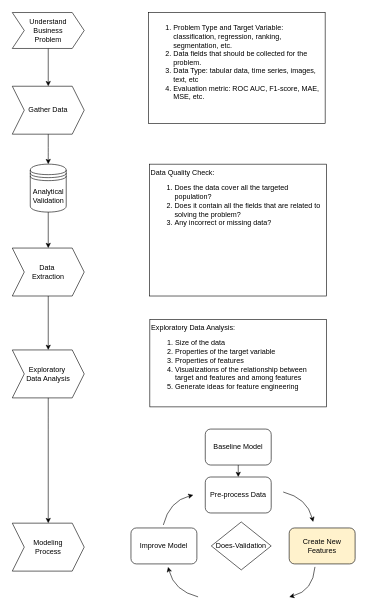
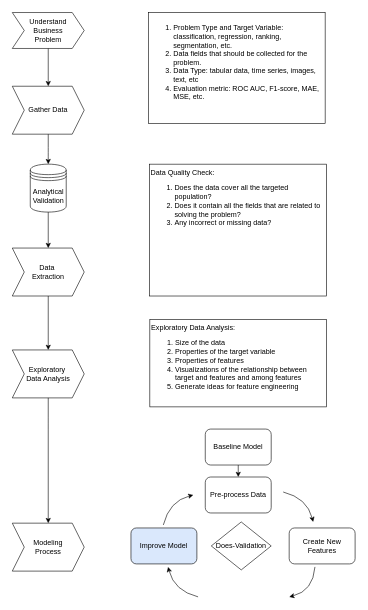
  <mxCell id="0" />
  <mxCell id="1" parent="0" />
  <mxCell id="2" value="&lt;div&gt;Understand&lt;/div&gt;Business&lt;div&gt;Problem&lt;/div&gt;" style="shape=step;perimeter=stepPerimeter;whiteSpace=wrap;html=1;fixedSize=1;fillColor=#FFFFFF;fontColor=#000000;labelBorderColor=none;strokeColor=#000000;shadow=0;" parent="1" vertex="1"><mxGeometry x="20" y="20" width="120" height="60" as="geometry" /></mxCell>
  <mxCell id="3" value="Gather Data" style="shape=step;perimeter=stepPerimeter;whiteSpace=wrap;html=1;fixedSize=1;size=20;strokeColor=#000000;fillColor=#FFFFFF;fontColor=#000000;shadow=0;labelBorderColor=none;" parent="1" vertex="1"><mxGeometry x="20" y="143" width="120" height="80" as="geometry" /></mxCell>
  <mxCell id="4" value="Data&amp;nbsp;&lt;div&gt;Extraction&lt;/div&gt;" style="shape=step;perimeter=stepPerimeter;whiteSpace=wrap;html=1;fixedSize=1;fontColor=#000000;strokeColor=#000000;shadow=0;labelBorderColor=none;fillColor=#FFFFFF;" parent="1" vertex="1"><mxGeometry x="20" y="413" width="120" height="80" as="geometry" /></mxCell>
  <mxCell id="5" value="Exploratory&amp;nbsp;&lt;div&gt;Data Analysis&lt;/div&gt;" style="shape=step;perimeter=stepPerimeter;whiteSpace=wrap;html=1;fixedSize=1;fontColor=#000000;strokeColor=#000000;shadow=0;labelBorderColor=none;fillColor=#FFFFFF;" parent="1" vertex="1"><mxGeometry x="20" y="583" width="120" height="80" as="geometry" /></mxCell>
  <mxCell id="6" value="&lt;span&gt;Analytical&lt;/span&gt;&lt;div&gt;Validation&lt;/div&gt;" style="shape=datastore;html=1;labelBackgroundColor=none;fillColor=#FFFFFF;strokeColor=#000000;fontColor=#000000;shadow=0;labelBorderColor=none;" parent="1" vertex="1"><mxGeometry x="50" y="273" width="60" height="80" as="geometry" /></mxCell>
  <mxCell id="7" value="&lt;div style=&quot;text-align: left&quot;&gt;&lt;ol&gt;&lt;li&gt;&lt;span style=&quot;background-color: initial; letter-spacing: 0px;&quot;&gt;Problem Type and Target Variable: classification, regression, ranking, segmentation, etc&lt;/span&gt;&lt;span style=&quot;background-color: initial;&quot;&gt;.&lt;/span&gt;&lt;/li&gt;&lt;li&gt;&lt;font&gt;Data fields that should be collected for the problem.&lt;/font&gt;&lt;/li&gt;&lt;li&gt;&lt;font&gt;Data Type: tabular data, time series, images, text, etc&lt;br&gt;&lt;/font&gt;&lt;/li&gt;&lt;li&gt;&lt;span style=&quot;letter-spacing: 0px&quot;&gt;&lt;font&gt;Evaluation metric: ROC AUC, F1-score, MAE, MSE, etc.&lt;/font&gt;&lt;/span&gt;&lt;/li&gt;&lt;/ol&gt;&lt;/div&gt;" style="text;html=1;strokeColor=#000000;fillColor=none;align=left;verticalAlign=top;whiteSpace=wrap;rounded=0;horizontal=1;labelBorderColor=none;fontColor=#000000;shadow=0;" parent="1" vertex="1"><mxGeometry x="247" y="20" width="295" height="185" as="geometry" /></mxCell>
  <mxCell id="8" value="&lt;div style=&quot;text-align: left&quot;&gt;&lt;div&gt;Data Quality Check:&lt;/div&gt;&lt;ol&gt;&lt;li&gt;&lt;span style=&quot;letter-spacing: 0px&quot;&gt;Does the data cover all the targeted population?&lt;/span&gt;&lt;/li&gt;&lt;li&gt;Does it contain all the fields that are related to solving the problem?&lt;/li&gt;&lt;li&gt;Any incorrect or missing data?&lt;/li&gt;&lt;/ol&gt;&lt;/div&gt;" style="text;html=1;strokeColor=#000000;fillColor=none;align=left;verticalAlign=top;whiteSpace=wrap;rounded=0;horizontal=1;labelBorderColor=none;fontColor=#000000;shadow=0;" parent="1" vertex="1"><mxGeometry x="249" y="273" width="295" height="220" as="geometry" /></mxCell>
  <mxCell id="9" value="" style="curved=1;endArrow=classic;html=1;fontColor=#000000;strokeColor=#000000;shadow=0;labelBorderColor=none;" parent="1" edge="1"><mxGeometry width="50" height="50" relative="1" as="geometry"><mxPoint x="272" y="875" as="sourcePoint" /><mxPoint x="322" y="825" as="targetPoint" /><Array as="points"><mxPoint x="282" y="835" /></Array></mxGeometry></mxCell>
  <mxCell id="10" value="" style="endArrow=classic;html=1;entryX=0.5;entryY=0;exitX=0.5;exitY=1;fontColor=#000000;strokeColor=#000000;shadow=0;labelBorderColor=none;" parent="1" source="6" target="4" edge="1"><mxGeometry width="50" height="50" relative="1" as="geometry"><mxPoint x="62" y="395" as="sourcePoint" /><mxPoint x="112" y="345" as="targetPoint" /></mxGeometry></mxCell>
  <mxCell id="11" value="" style="endArrow=classic;html=1;exitX=0.5;exitY=1;strokeColor=#000000;exitDx=0;exitDy=0;entryX=0.5;entryY=0;entryDx=0;entryDy=0;fontColor=#000000;shadow=0;labelBorderColor=none;" parent="1" source="2" target="3" edge="1"><mxGeometry width="50" height="50" relative="1" as="geometry"><mxPoint x="-250" y="755" as="sourcePoint" /><mxPoint x="78" y="144" as="targetPoint" /></mxGeometry></mxCell>
  <mxCell id="12" value="" style="endArrow=classic;html=1;exitX=0.5;exitY=1;entryX=0.5;entryY=0;labelBackgroundColor=#000000;fontColor=#000000;labelBorderColor=none;strokeColor=#000000;shadow=0;" parent="1" source="3" target="6" edge="1"><mxGeometry width="50" height="50" relative="1" as="geometry"><mxPoint x="-120" y="305" as="sourcePoint" /><mxPoint x="-60" y="305" as="targetPoint" /><Array as="points"><mxPoint x="80" y="255" /></Array></mxGeometry></mxCell>
  <mxCell id="13" value="" style="endArrow=classic;html=1;exitX=0.5;exitY=1;fontColor=#000000;strokeColor=#000000;shadow=0;labelBorderColor=none;" parent="1" source="4" target="5" edge="1"><mxGeometry width="50" height="50" relative="1" as="geometry"><mxPoint x="3" y="305" as="sourcePoint" /><mxPoint x="51" y="305" as="targetPoint" /></mxGeometry></mxCell>
  <mxCell id="14" value="" style="curved=1;endArrow=classic;html=1;fontColor=#000000;strokeColor=#000000;shadow=0;labelBorderColor=none;" parent="1" edge="1"><mxGeometry width="50" height="50" relative="1" as="geometry"><mxPoint x="330" y="995" as="sourcePoint" /><mxPoint x="280" y="945" as="targetPoint" /><Array as="points"><mxPoint x="290" y="985" /></Array></mxGeometry></mxCell>
  <mxCell id="15" value="Modeling&lt;div&gt;Process&lt;/div&gt;" style="shape=step;perimeter=stepPerimeter;whiteSpace=wrap;html=1;fixedSize=1;fontColor=#000000;strokeColor=#000000;shadow=0;labelBorderColor=none;fillColor=#FFFFFF;" parent="1" vertex="1"><mxGeometry x="20" y="872" width="120" height="80" as="geometry" /></mxCell>
  <mxCell id="16" value="" style="endArrow=classic;html=1;entryX=0.5;entryY=0;exitX=0.5;exitY=1;fontColor=#000000;strokeColor=#000000;shadow=0;labelBorderColor=none;" parent="1" source="5" target="15" edge="1"><mxGeometry width="50" height="50" relative="1" as="geometry"><mxPoint x="344" y="635" as="sourcePoint" /><mxPoint x="395" y="605" as="targetPoint" /><Array as="points"><mxPoint x="80" y="705" /></Array></mxGeometry></mxCell>
  <mxCell id="17" value="" style="curved=1;endArrow=classic;html=1;fontColor=#000000;strokeColor=#000000;shadow=0;labelBorderColor=none;" parent="1" edge="1"><mxGeometry width="50" height="50" relative="1" as="geometry"><mxPoint x="472" y="820" as="sourcePoint" /><mxPoint x="522" y="870" as="targetPoint" /><Array as="points"><mxPoint x="512" y="830" /></Array></mxGeometry></mxCell>
  <mxCell id="18" value="Pre-process Data" style="rounded=1;whiteSpace=wrap;html=1;fillColor=#ffffff;align=center;fontColor=#000000;strokeColor=#000000;shadow=0;labelBorderColor=none;" parent="1" vertex="1"><mxGeometry x="342" y="795" width="110" height="60" as="geometry" /></mxCell>
- <mxCell id="19" value="Create New&lt;div&gt;Features&lt;/div&gt;" style="rounded=1;whiteSpace=wrap;html=1;fillColor=#fff2cc;align=center;fontColor=#000000;strokeColor=#000000;shadow=0;labelBorderColor=none;" parent="1" vertex="1"><mxGeometry x="482" y="880" width="110" height="60" as="geometry" /></mxCell>
+ <mxCell id="19" value="Create New&lt;div&gt;Features&lt;/div&gt;" style="rounded=1;whiteSpace=wrap;html=1;fillColor=#ffffff;align=center;fontColor=#000000;strokeColor=#000000;shadow=0;labelBorderColor=none;" parent="1" vertex="1"><mxGeometry x="482" y="880" width="110" height="60" as="geometry" /></mxCell>
  <mxCell id="20" value="" style="curved=1;endArrow=classic;html=1;fontColor=#000000;strokeColor=#000000;shadow=0;labelBorderColor=none;" parent="1" edge="1"><mxGeometry width="50" height="50" relative="1" as="geometry"><mxPoint x="525" y="945" as="sourcePoint" /><mxPoint x="482" y="995" as="targetPoint" /><Array as="points"><mxPoint x="522" y="985" /></Array></mxGeometry></mxCell>
  <mxCell id="21" value="Does-Validation" style="rhombus;whiteSpace=wrap;html=1;fillColor=#ffffff;align=center;fontColor=#000000;strokeColor=#000000;shadow=0;labelBorderColor=none;" parent="1" vertex="1"><mxGeometry x="352" y="870" width="100" height="80" as="geometry" /></mxCell>
  <mxCell id="22" value="Baseline Model" style="rounded=1;whiteSpace=wrap;html=1;fillColor=#ffffff;align=center;fontColor=#000000;strokeColor=#000000;shadow=0;labelBorderColor=none;" parent="1" vertex="1"><mxGeometry x="342" y="715" width="110" height="60" as="geometry" /></mxCell>
- <mxCell id="23" value="Improve Model&lt;div&gt;&lt;/div&gt;" style="rounded=1;whiteSpace=wrap;html=1;fillColor=#ffffff;align=center;fontColor=#000000;strokeColor=#000000;shadow=0;labelBorderColor=none;" parent="1" vertex="1"><mxGeometry x="218" y="880" width="110" height="60" as="geometry" /></mxCell>
+ <mxCell id="23" value="Improve Model&lt;div&gt;&lt;/div&gt;" style="rounded=1;whiteSpace=wrap;html=1;fillColor=#dae8fc;align=center;fontColor=#000000;strokeColor=#000000;shadow=0;labelBorderColor=none;" parent="1" vertex="1"><mxGeometry x="218" y="880" width="110" height="60" as="geometry" /></mxCell>
  <mxCell id="24" value="" style="endArrow=classic;html=1;exitX=0.5;exitY=1;entryX=0.5;entryY=0;fontColor=#000000;strokeColor=#000000;shadow=0;labelBorderColor=none;" parent="1" source="22" target="18" edge="1"><mxGeometry width="50" height="50" relative="1" as="geometry"><mxPoint x="-28" y="1110" as="sourcePoint" /><mxPoint x="22" y="1060" as="targetPoint" /></mxGeometry></mxCell>
  <mxCell id="25" value="&lt;div style=&quot;text-align: left&quot;&gt;&lt;div&gt;Exploratory Data Analysis:&lt;/div&gt;&lt;ol&gt;&lt;li&gt;Size of the data&lt;/li&gt;&lt;li&gt;Properties of the target variable&lt;/li&gt;&lt;li&gt;Properties of features&lt;/li&gt;&lt;li&gt;Visualizations of the relationship between target and features and among features&lt;/li&gt;&lt;li&gt;Generate ideas for feature engineering&lt;/li&gt;&lt;/ol&gt;&lt;/div&gt;" style="text;html=1;strokeColor=#000000;fillColor=none;align=left;verticalAlign=top;whiteSpace=wrap;rounded=0;horizontal=1;labelBorderColor=none;fontColor=#000000;shadow=0;" parent="1" vertex="1"><mxGeometry x="249.5" y="532" width="295" height="146" as="geometry" /></mxCell>
